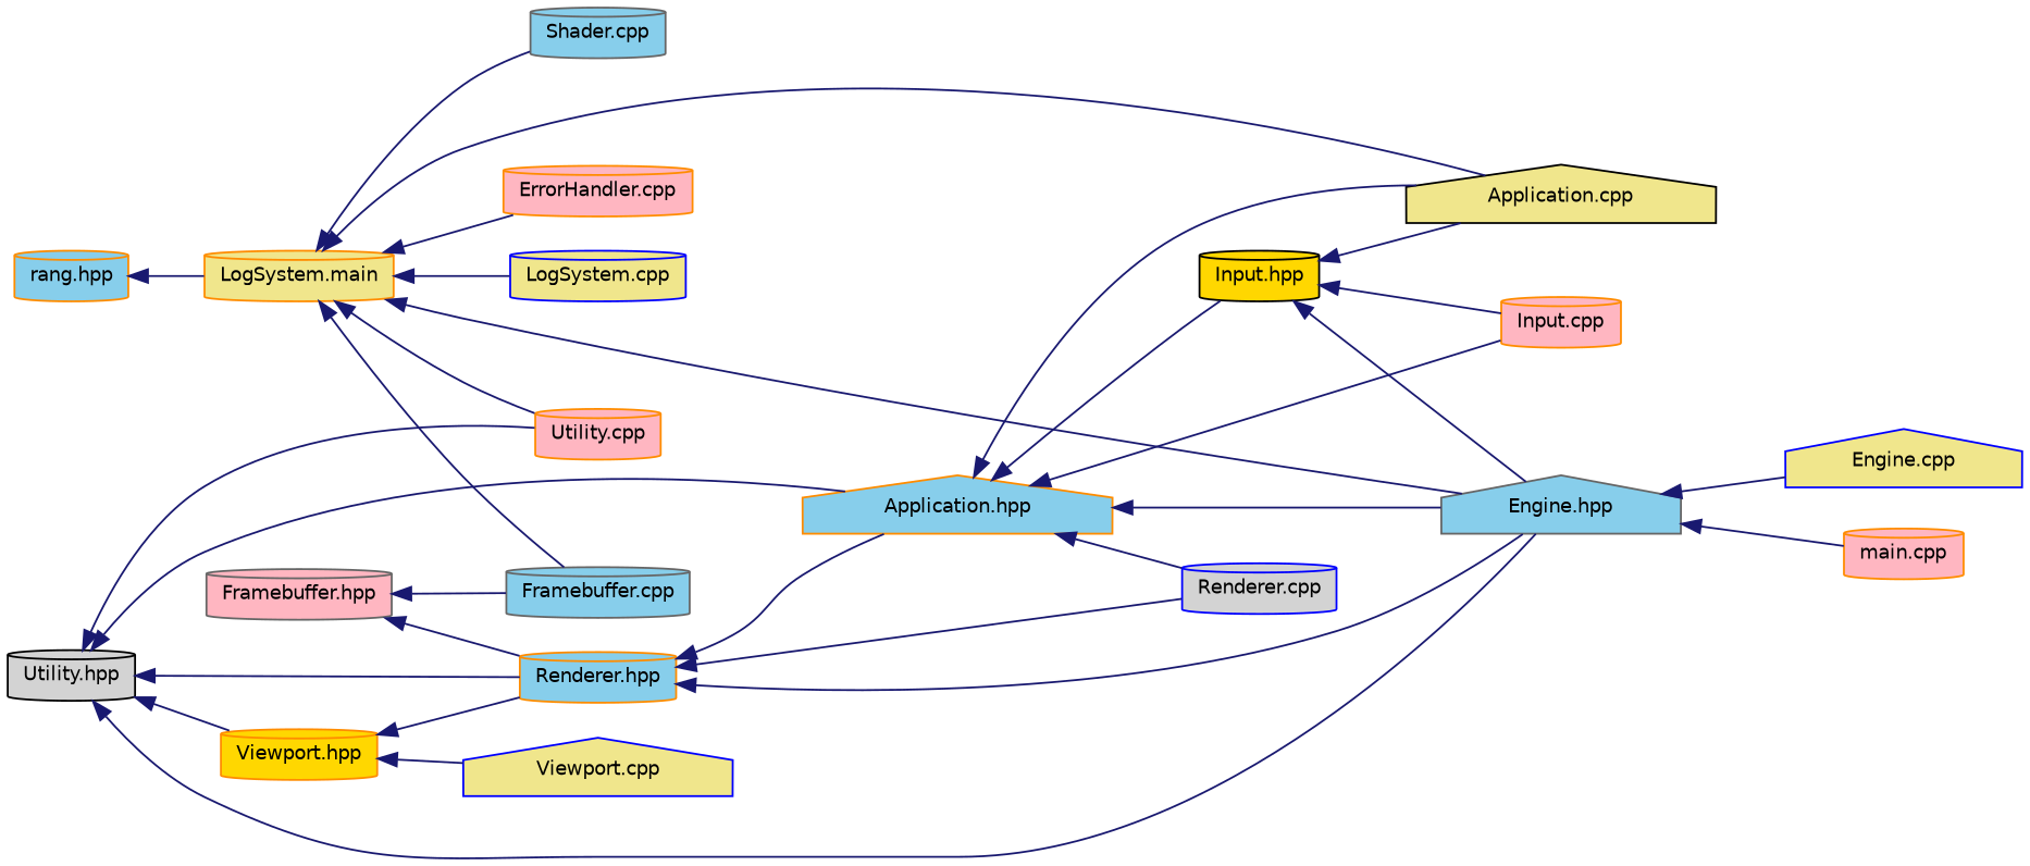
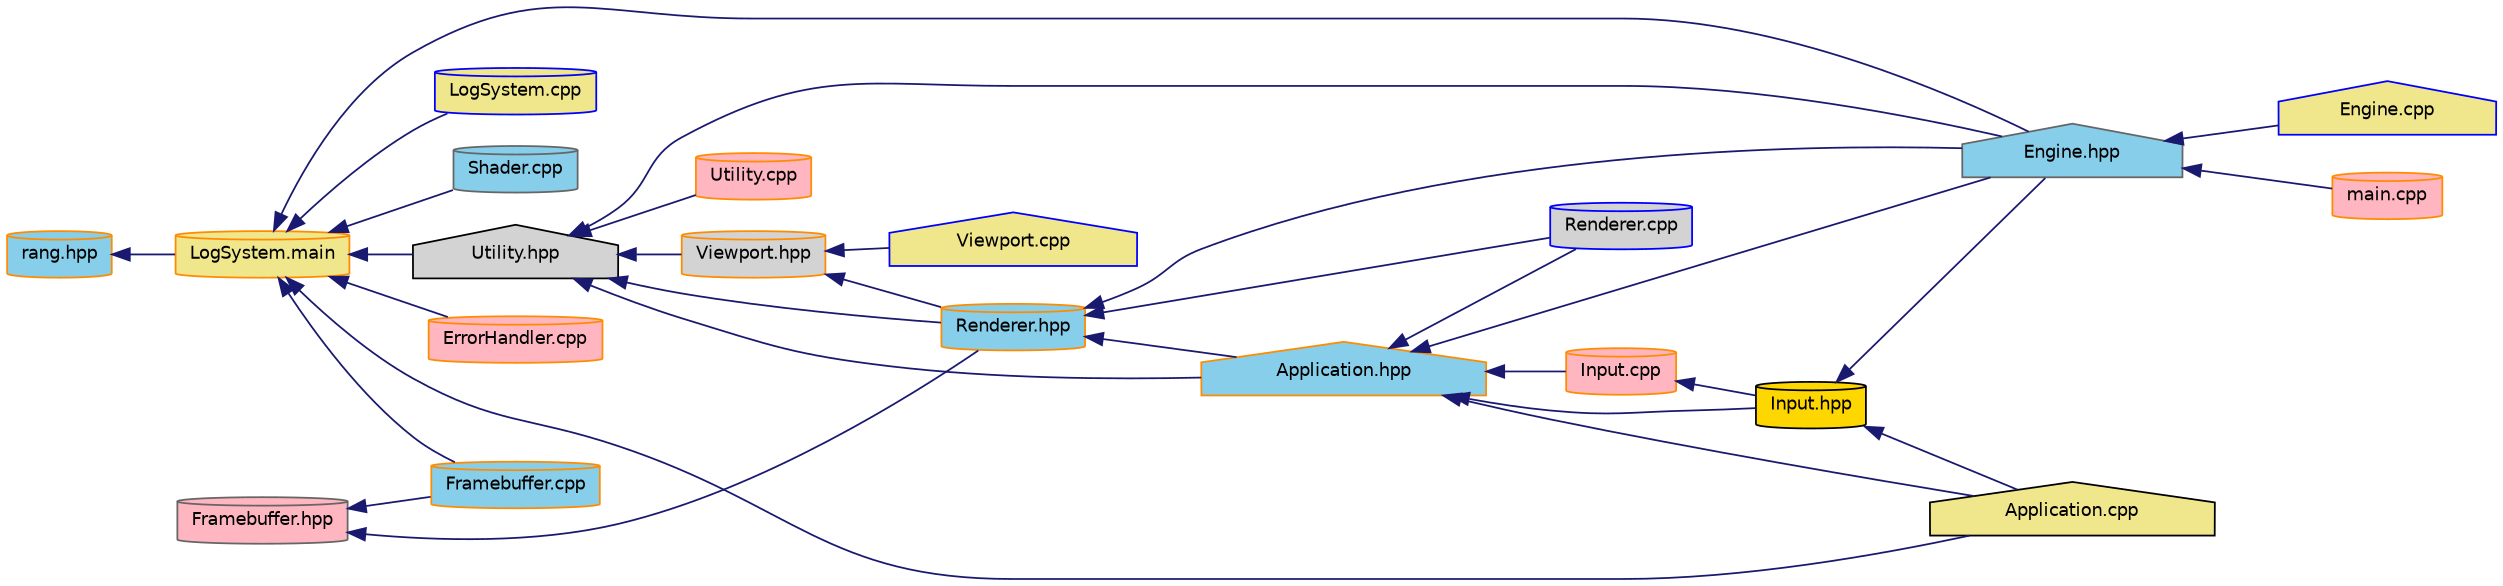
  digraph {
    rankdir=LR
    node [color=darkorange fillcolor=skyblue fontname=Helvetica fontsize=10 shape=cylinder style=filled]
    edge [color=midnightblue dir=back fontname=Helvetica fontsize=10 labelfontname=Helvetica labelfontsize=10 style=solid]
    n1 [fontcolor=black height=0.2 label="rang.hpp" width=0.4]
    n2 [fillcolor=khaki height=0.2 label="LogSystem.main" width=0.4]
-   n3 [color=black fillcolor=lightgrey height=0.2 label="Utility.hpp" width=0.4]
+   n3 [color=black fillcolor=lightgrey height=0.2 label="Utility.hpp" shape=house width=0.4]
    n4 [color=black fillcolor=khaki height=0.2 label="Application.cpp" shape=house width=0.4]
    n5 [color=gray40 height=0.2 label="Engine.hpp" shape=house width=0.4]
-   n6 [color=gray40 height=0.2 label="Framebuffer.cpp" width=0.4]
+   n6 [height=0.2 label="Framebuffer.cpp" width=0.4]
    n7 [fillcolor=lightpink height=0.2 label="ErrorHandler.cpp" width=0.4]
    n8 [color=blue fillcolor=khaki height=0.2 label="LogSystem.cpp" width=0.4]
    n9 [color=gray40 height=0.2 label="Shader.cpp" width=0.4]
    n10 [height=0.2 label="Renderer.hpp" width=0.4]
    n11 [height=0.2 label="Application.hpp" shape=house width=0.4]
-   n12 [fillcolor=gold height=0.2 label="Viewport.hpp" width=0.4]
+   n12 [fillcolor=lightgrey height=0.2 label="Viewport.hpp" width=0.4]
    n13 [fillcolor=lightpink height=0.2 label="Utility.cpp" width=0.4]
    n14 [color=blue fillcolor=khaki height=0.2 label="Engine.cpp" shape=house width=0.4]
    n15 [fillcolor=lightpink height=0.2 label="main.cpp" width=0.4]
    n16 [color=gray40 fillcolor=lightpink height=0.2 label="Framebuffer.hpp" width=0.4]
    n17 [color=blue fillcolor=lightgrey height=0.2 label="Renderer.cpp" width=0.4]
    n18 [color=black fillcolor=gold height=0.2 label="Input.hpp" width=0.4]
    n19 [fillcolor=lightpink height=0.2 label="Input.cpp" width=0.4]
    n20 [color=blue fillcolor=khaki height=0.2 label="Viewport.cpp" shape=house width=0.4]
    n1 -> n2
-   n2 -> n13
+   n2 -> n3
    n2 -> n4
    n2 -> n5
    n2 -> n6
    n2 -> n7
    n2 -> n8
    n2 -> n9
    n3 -> n5
    n3 -> n10
    n3 -> n11
    n3 -> n12
    n3 -> n13
    n5 -> n14
    n5 -> n15
    n10 -> n5
    n10 -> n11
    n10 -> n17
    n11 -> n4
    n11 -> n5
    n11 -> n17
    n11 -> n18
    n11 -> n19
    n12 -> n10
    n12 -> n20
    n16 -> n6
    n16 -> n10
    n18 -> n4
    n18 -> n5
-   n18 -> n19
+   n19 -> n18
  }
